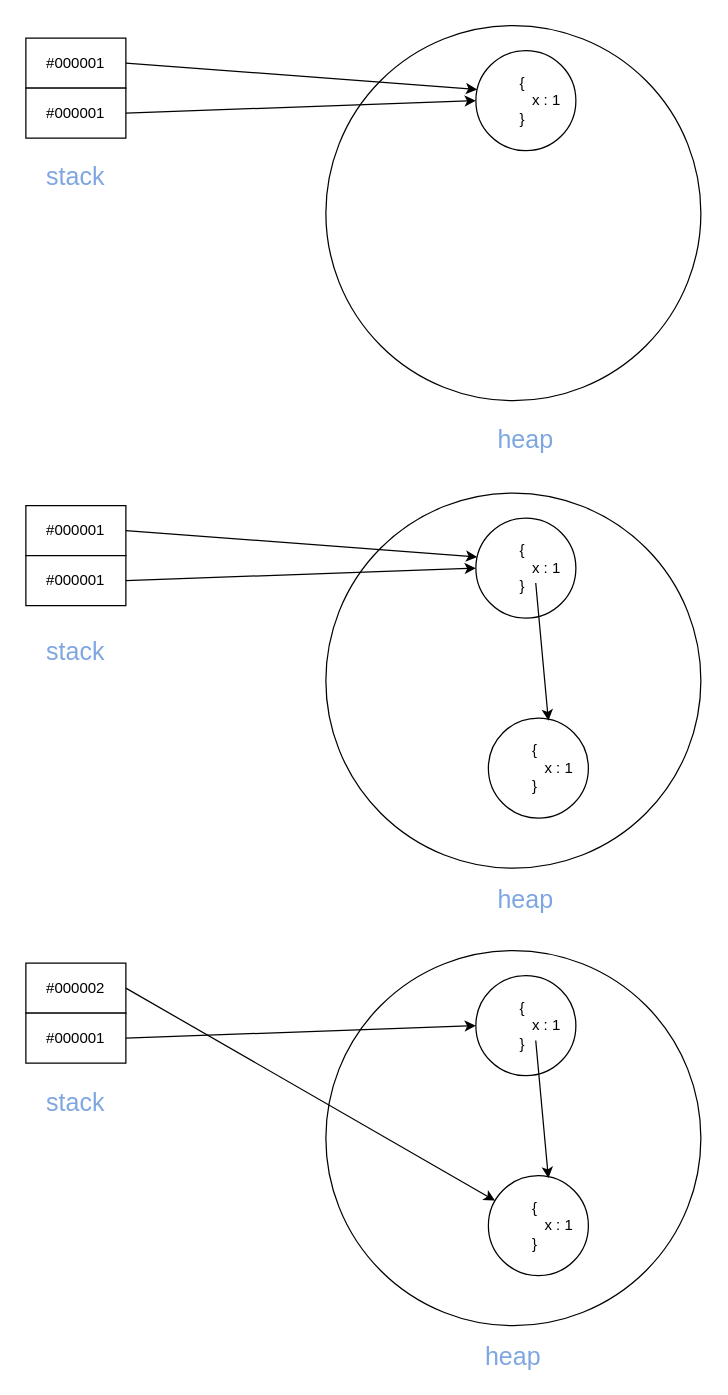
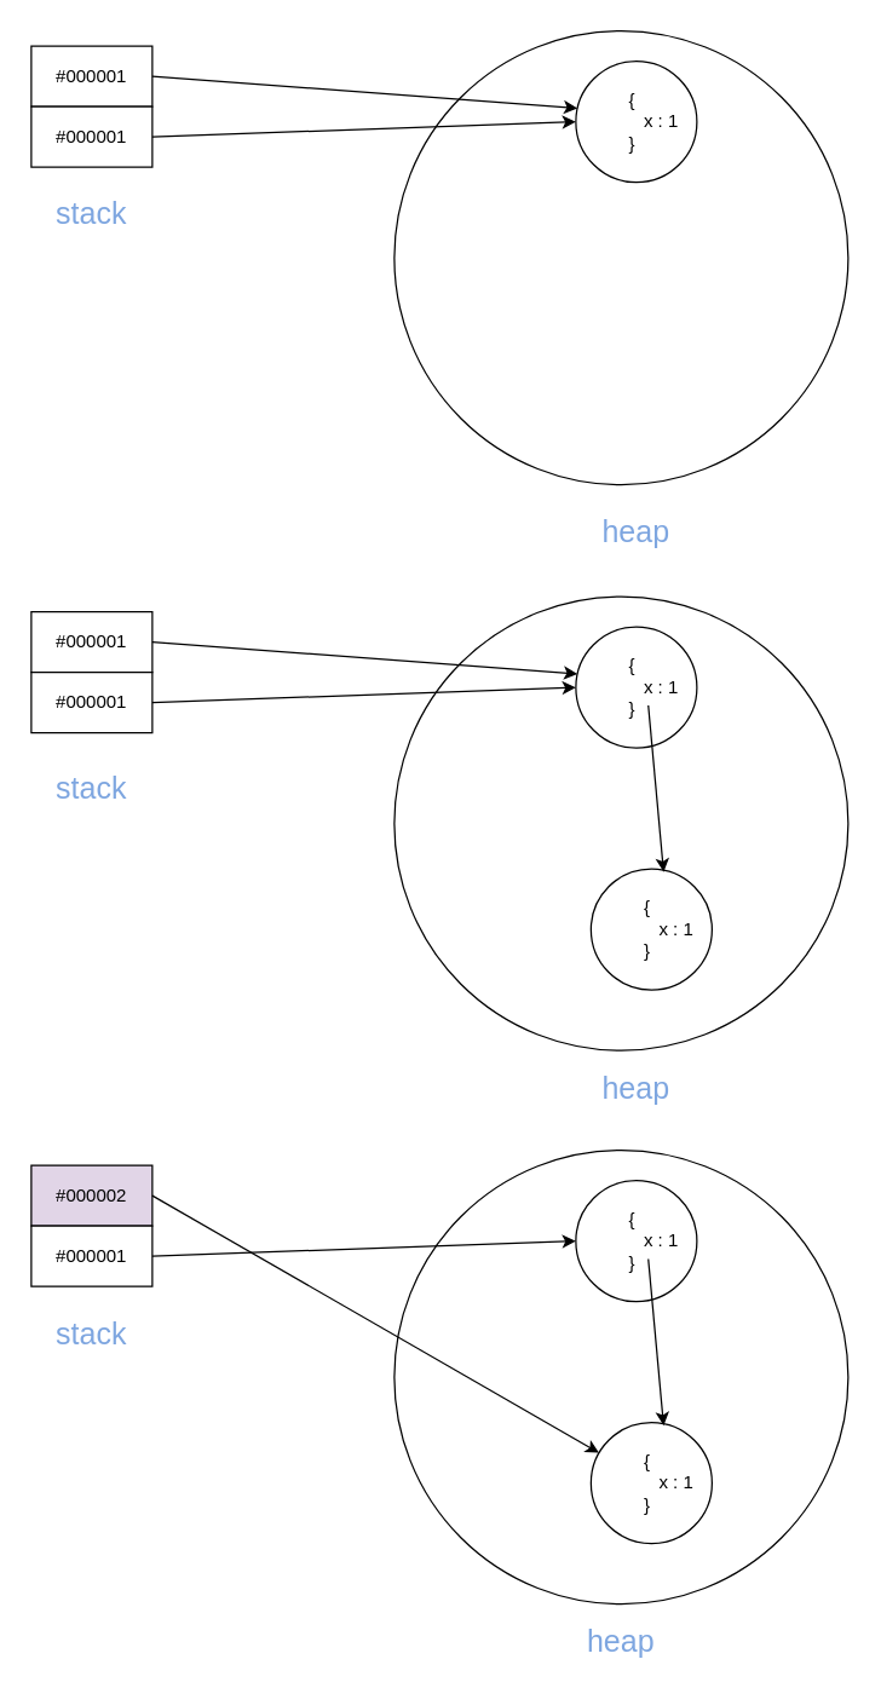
  <mxCell id="0" />
  <mxCell id="1" parent="0" />
  <mxCell id="2" value="#000001" style="rounded=0;whiteSpace=wrap;html=1;" vertex="1" parent="1"><mxGeometry x="20" y="30" width="80" height="40" as="geometry" /></mxCell>
  <mxCell id="3" value="#000001" style="rounded=0;whiteSpace=wrap;html=1;" vertex="1" parent="1"><mxGeometry x="20" y="70" width="80" height="40" as="geometry" /></mxCell>
  <mxCell id="4" value="" style="ellipse;whiteSpace=wrap;html=1;aspect=fixed;" vertex="1" parent="1"><mxGeometry x="260" y="20" width="300" height="300" as="geometry" /></mxCell>
  <mxCell id="5" value="&lt;div style=&quot;text-align: left&quot;&gt;&lt;span&gt;&amp;nbsp; &amp;nbsp; &amp;nbsp; &amp;nbsp;{&lt;/span&gt;&lt;/div&gt;&lt;div style=&quot;text-align: left&quot;&gt;&lt;span&gt;&amp;nbsp; &amp;nbsp; &amp;nbsp; &amp;nbsp; &amp;nbsp; x : 1&lt;/span&gt;&lt;/div&gt;&lt;div style=&quot;text-align: left&quot;&gt;&lt;span&gt;&amp;nbsp; &amp;nbsp; &amp;nbsp; &amp;nbsp;}&lt;/span&gt;&lt;/div&gt;" style="ellipse;whiteSpace=wrap;html=1;aspect=fixed;" vertex="1" parent="1"><mxGeometry x="380" y="40" width="80" height="80" as="geometry" /></mxCell>
  <mxCell id="6" value="" style="endArrow=classic;html=1;exitX=1;exitY=0.5;exitDx=0;exitDy=0;entryX=0.013;entryY=0.388;entryDx=0;entryDy=0;entryPerimeter=0;" edge="1" parent="1" source="2" target="5"><mxGeometry width="50" height="50" relative="1" as="geometry"><mxPoint x="20" y="390" as="sourcePoint" /><mxPoint x="70" y="340" as="targetPoint" /></mxGeometry></mxCell>
  <mxCell id="7" value="" style="endArrow=classic;html=1;exitX=1;exitY=0.5;exitDx=0;exitDy=0;entryX=0;entryY=0.5;entryDx=0;entryDy=0;" edge="1" parent="1" source="3" target="5"><mxGeometry width="50" height="50" relative="1" as="geometry"><mxPoint x="20" y="390" as="sourcePoint" /><mxPoint x="70" y="340" as="targetPoint" /></mxGeometry></mxCell>
  <mxCell id="8" value="#000001" style="rounded=0;whiteSpace=wrap;html=1;" vertex="1" parent="1"><mxGeometry x="20" y="404" width="80" height="40" as="geometry" /></mxCell>
  <mxCell id="9" value="#000001" style="rounded=0;whiteSpace=wrap;html=1;" vertex="1" parent="1"><mxGeometry x="20" y="444" width="80" height="40" as="geometry" /></mxCell>
  <mxCell id="10" value="" style="ellipse;whiteSpace=wrap;html=1;aspect=fixed;" vertex="1" parent="1"><mxGeometry x="260" y="394" width="300" height="300" as="geometry" /></mxCell>
  <mxCell id="11" value="&lt;div style=&quot;text-align: left&quot;&gt;&lt;span&gt;&amp;nbsp; &amp;nbsp; &amp;nbsp; &amp;nbsp;{&lt;/span&gt;&lt;/div&gt;&lt;div style=&quot;text-align: left&quot;&gt;&lt;span&gt;&amp;nbsp; &amp;nbsp; &amp;nbsp; &amp;nbsp; &amp;nbsp; x : 1&lt;/span&gt;&lt;/div&gt;&lt;div style=&quot;text-align: left&quot;&gt;&lt;span&gt;&amp;nbsp; &amp;nbsp; &amp;nbsp; &amp;nbsp;}&lt;/span&gt;&lt;/div&gt;" style="ellipse;whiteSpace=wrap;html=1;aspect=fixed;" vertex="1" parent="1"><mxGeometry x="380" y="414" width="80" height="80" as="geometry" /></mxCell>
  <mxCell id="12" value="" style="endArrow=classic;html=1;exitX=1;exitY=0.5;exitDx=0;exitDy=0;entryX=0.013;entryY=0.388;entryDx=0;entryDy=0;entryPerimeter=0;" edge="1" parent="1" source="8" target="11"><mxGeometry width="50" height="50" relative="1" as="geometry"><mxPoint x="20" y="764" as="sourcePoint" /><mxPoint x="70" y="714" as="targetPoint" /></mxGeometry></mxCell>
  <mxCell id="13" value="" style="endArrow=classic;html=1;exitX=1;exitY=0.5;exitDx=0;exitDy=0;entryX=0;entryY=0.5;entryDx=0;entryDy=0;" edge="1" parent="1" source="9" target="11"><mxGeometry width="50" height="50" relative="1" as="geometry"><mxPoint x="20" y="764" as="sourcePoint" /><mxPoint x="70" y="714" as="targetPoint" /></mxGeometry></mxCell>
  <mxCell id="14" value="&lt;div style=&quot;text-align: left&quot;&gt;&lt;span&gt;&amp;nbsp; &amp;nbsp; &amp;nbsp; &amp;nbsp;{&lt;/span&gt;&lt;/div&gt;&lt;div style=&quot;text-align: left&quot;&gt;&lt;span&gt;&amp;nbsp; &amp;nbsp; &amp;nbsp; &amp;nbsp; &amp;nbsp; x : 1&lt;/span&gt;&lt;/div&gt;&lt;div style=&quot;text-align: left&quot;&gt;&lt;span&gt;&amp;nbsp; &amp;nbsp; &amp;nbsp; &amp;nbsp;}&lt;/span&gt;&lt;/div&gt;" style="ellipse;whiteSpace=wrap;html=1;aspect=fixed;" vertex="1" parent="1"><mxGeometry x="390" y="574" width="80" height="80" as="geometry" /></mxCell>
  <mxCell id="15" value="" style="endArrow=classic;html=1;entryX=0.6;entryY=0.025;entryDx=0;entryDy=0;entryPerimeter=0;" edge="1" parent="1" target="14"><mxGeometry width="50" height="50" relative="1" as="geometry"><mxPoint x="427.89" y="465.853" as="sourcePoint" /><mxPoint x="443.066" y="566.443" as="targetPoint" /></mxGeometry></mxCell>
- <mxCell id="16" value="#000002" style="rounded=0;whiteSpace=wrap;html=1;" vertex="1" parent="1"><mxGeometry x="20" y="770" width="80" height="40" as="geometry" /></mxCell>
+ <mxCell id="16" value="#000002" style="rounded=0;whiteSpace=wrap;html=1;fillColor=#e1d5e7;" vertex="1" parent="1"><mxGeometry x="20" y="770" width="80" height="40" as="geometry" /></mxCell>
  <mxCell id="17" value="#000001" style="rounded=0;whiteSpace=wrap;html=1;" vertex="1" parent="1"><mxGeometry x="20" y="810" width="80" height="40" as="geometry" /></mxCell>
  <mxCell id="18" value="" style="ellipse;whiteSpace=wrap;html=1;aspect=fixed;" vertex="1" parent="1"><mxGeometry x="260" y="760" width="300" height="300" as="geometry" /></mxCell>
  <mxCell id="19" value="&lt;div style=&quot;text-align: left&quot;&gt;&lt;span&gt;&amp;nbsp; &amp;nbsp; &amp;nbsp; &amp;nbsp;{&lt;/span&gt;&lt;/div&gt;&lt;div style=&quot;text-align: left&quot;&gt;&lt;span&gt;&amp;nbsp; &amp;nbsp; &amp;nbsp; &amp;nbsp; &amp;nbsp; x : 1&lt;/span&gt;&lt;/div&gt;&lt;div style=&quot;text-align: left&quot;&gt;&lt;span&gt;&amp;nbsp; &amp;nbsp; &amp;nbsp; &amp;nbsp;}&lt;/span&gt;&lt;/div&gt;" style="ellipse;whiteSpace=wrap;html=1;aspect=fixed;" vertex="1" parent="1"><mxGeometry x="380" y="780" width="80" height="80" as="geometry" /></mxCell>
  <mxCell id="20" value="" style="endArrow=classic;html=1;exitX=1;exitY=0.5;exitDx=0;exitDy=0;" edge="1" parent="1" source="16" target="22"><mxGeometry width="50" height="50" relative="1" as="geometry"><mxPoint x="20" y="1130" as="sourcePoint" /><mxPoint x="70" y="1080" as="targetPoint" /></mxGeometry></mxCell>
  <mxCell id="21" value="" style="endArrow=classic;html=1;exitX=1;exitY=0.5;exitDx=0;exitDy=0;entryX=0;entryY=0.5;entryDx=0;entryDy=0;" edge="1" parent="1" source="17" target="19"><mxGeometry width="50" height="50" relative="1" as="geometry"><mxPoint x="20" y="1130" as="sourcePoint" /><mxPoint x="70" y="1080" as="targetPoint" /></mxGeometry></mxCell>
  <mxCell id="22" value="&lt;div style=&quot;text-align: left&quot;&gt;&lt;span&gt;&amp;nbsp; &amp;nbsp; &amp;nbsp; &amp;nbsp;{&lt;/span&gt;&lt;/div&gt;&lt;div style=&quot;text-align: left&quot;&gt;&lt;span&gt;&amp;nbsp; &amp;nbsp; &amp;nbsp; &amp;nbsp; &amp;nbsp; x : 1&lt;/span&gt;&lt;/div&gt;&lt;div style=&quot;text-align: left&quot;&gt;&lt;span&gt;&amp;nbsp; &amp;nbsp; &amp;nbsp; &amp;nbsp;}&lt;/span&gt;&lt;/div&gt;" style="ellipse;whiteSpace=wrap;html=1;aspect=fixed;" vertex="1" parent="1"><mxGeometry x="390" y="940" width="80" height="80" as="geometry" /></mxCell>
  <mxCell id="23" value="" style="endArrow=classic;html=1;entryX=0.6;entryY=0.025;entryDx=0;entryDy=0;entryPerimeter=0;" edge="1" parent="1" target="22"><mxGeometry width="50" height="50" relative="1" as="geometry"><mxPoint x="427.89" y="831.853" as="sourcePoint" /><mxPoint x="443.066" y="932.443" as="targetPoint" /></mxGeometry></mxCell>
  <mxCell id="24" value="stack" style="text;html=1;strokeColor=none;fillColor=none;align=center;verticalAlign=middle;whiteSpace=wrap;rounded=0;fontColor=#7EA6E0;fontSize=20;" vertex="1" parent="1"><mxGeometry x="40" y="130" width="40" height="20" as="geometry" /></mxCell>
  <mxCell id="25" value="heap" style="text;html=1;strokeColor=none;fillColor=none;align=center;verticalAlign=middle;whiteSpace=wrap;rounded=0;fontSize=20;fontColor=#7EA6E0;" vertex="1" parent="1"><mxGeometry x="400" y="340" width="40" height="20" as="geometry" /></mxCell>
  <mxCell id="26" value="stack" style="text;html=1;strokeColor=none;fillColor=none;align=center;verticalAlign=middle;whiteSpace=wrap;rounded=0;fontColor=#7EA6E0;fontSize=20;" vertex="1" parent="1"><mxGeometry x="40" y="510" width="40" height="20" as="geometry" /></mxCell>
  <mxCell id="27" value="stack" style="text;html=1;strokeColor=none;fillColor=none;align=center;verticalAlign=middle;whiteSpace=wrap;rounded=0;fontColor=#7EA6E0;fontSize=20;" vertex="1" parent="1"><mxGeometry x="40" y="871" width="40" height="20" as="geometry" /></mxCell>
  <mxCell id="28" value="heap" style="text;html=1;strokeColor=none;fillColor=none;align=center;verticalAlign=middle;whiteSpace=wrap;rounded=0;fontSize=20;fontColor=#7EA6E0;" vertex="1" parent="1"><mxGeometry x="400" y="708" width="40" height="20" as="geometry" /></mxCell>
  <mxCell id="29" value="heap" style="text;html=1;strokeColor=none;fillColor=none;align=center;verticalAlign=middle;whiteSpace=wrap;rounded=0;fontSize=20;fontColor=#7EA6E0;" vertex="1" parent="1"><mxGeometry x="390" y="1074" width="40" height="20" as="geometry" /></mxCell>
